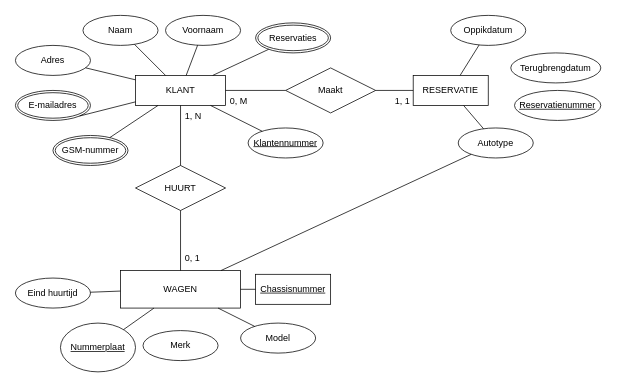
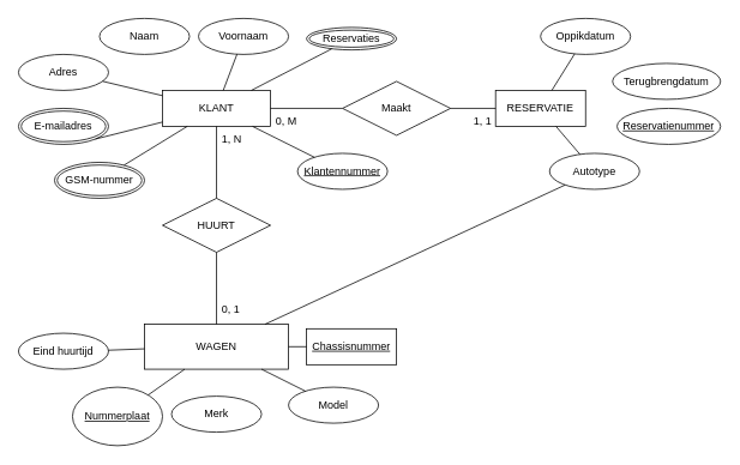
  <mxCell id="0" />
  <mxCell id="1" parent="0" />
  <mxCell id="2" value="WAGEN" style="rounded=0;whiteSpace=wrap;html=1;" vertex="1" parent="1"><mxGeometry x="160" y="360" width="160" height="50" as="geometry" /></mxCell>
  <mxCell id="3" value="KLANT" style="rounded=0;whiteSpace=wrap;html=1;" vertex="1" parent="1"><mxGeometry x="180" y="100" width="120" height="40" as="geometry" /></mxCell>
  <mxCell id="4" value="HUURT" style="shape=rhombus;perimeter=rhombusPerimeter;whiteSpace=wrap;html=1;align=center;" vertex="1" parent="1"><mxGeometry x="180" y="220" width="120" height="60" as="geometry" /></mxCell>
  <mxCell id="5" value="" style="endArrow=none;html=1;rounded=0;" edge="1" parent="1" source="3" target="4"><mxGeometry relative="1" as="geometry"><mxPoint x="170" y="330" as="sourcePoint" /><mxPoint x="330" y="330" as="targetPoint" /></mxGeometry></mxCell>
  <mxCell id="6" value="" style="endArrow=none;html=1;rounded=0;" edge="1" parent="1" source="4" target="2"><mxGeometry relative="1" as="geometry"><mxPoint x="-60" y="450" as="sourcePoint" /><mxPoint x="100" y="450" as="targetPoint" /></mxGeometry></mxCell>
  <mxCell id="7" value="Klantennummer" style="ellipse;whiteSpace=wrap;html=1;align=center;fontStyle=4;" vertex="1" parent="1"><mxGeometry x="330" y="170" width="100" height="40" as="geometry" /></mxCell>
  <mxCell id="8" value="Naam" style="ellipse;whiteSpace=wrap;html=1;align=center;" vertex="1" parent="1"><mxGeometry x="110" y="20" width="100" height="40" as="geometry" /></mxCell>
  <mxCell id="9" value="Voornaam" style="ellipse;whiteSpace=wrap;html=1;align=center;" vertex="1" parent="1"><mxGeometry x="220" y="20" width="100" height="40" as="geometry" /></mxCell>
  <mxCell id="10" value="Adres" style="ellipse;whiteSpace=wrap;html=1;align=center;" vertex="1" parent="1"><mxGeometry x="20" y="60" width="100" height="40" as="geometry" /></mxCell>
  <mxCell id="11" value="E-mailadres" style="ellipse;shape=doubleEllipse;margin=3;whiteSpace=wrap;html=1;align=center;" vertex="1" parent="1"><mxGeometry x="20" y="120" width="100" height="40" as="geometry" /></mxCell>
- <mxCell id="12" value="GSM-nummer" style="ellipse;shape=doubleEllipse;margin=3;whiteSpace=wrap;html=1;align=center;" vertex="1" parent="1"><mxGeometry x="70" y="180" width="100" height="40" as="geometry" /></mxCell>
+ <mxCell id="12" value="GSM-nummer" style="ellipse;shape=doubleEllipse;margin=3;whiteSpace=wrap;html=1;align=center;" vertex="1" parent="1"><mxGeometry x="60" y="180" width="100" height="40" as="geometry" /></mxCell>
  <mxCell id="13" value="" style="endArrow=none;html=1;rounded=0;" edge="1" parent="1" source="12" target="3"><mxGeometry relative="1" as="geometry"><mxPoint x="30" y="320" as="sourcePoint" /><mxPoint x="190" y="320" as="targetPoint" /></mxGeometry></mxCell>
  <mxCell id="14" value="" style="endArrow=none;html=1;rounded=0;exitX=1;exitY=1;exitDx=0;exitDy=0;" edge="1" parent="1" source="11" target="3"><mxGeometry relative="1" as="geometry"><mxPoint x="141.603" y="158.906" as="sourcePoint" /><mxPoint x="190" y="146" as="targetPoint" /></mxGeometry></mxCell>
  <mxCell id="15" value="" style="endArrow=none;html=1;rounded=0;" edge="1" parent="1" source="10" target="3"><mxGeometry relative="1" as="geometry"><mxPoint x="151.603" y="168.906" as="sourcePoint" /><mxPoint x="200" y="156" as="targetPoint" /></mxGeometry></mxCell>
  <mxCell id="16" value="" style="endArrow=none;html=1;rounded=0;" edge="1" parent="1" source="9" target="3"><mxGeometry relative="1" as="geometry"><mxPoint x="130" y="320" as="sourcePoint" /><mxPoint x="290" y="320" as="targetPoint" /></mxGeometry></mxCell>
- <mxCell id="17" value="" style="endArrow=none;html=1;rounded=0;" edge="1" parent="1" source="3" target="8"><mxGeometry relative="1" as="geometry"><mxPoint x="161.603" y="178.906" as="sourcePoint" /><mxPoint x="210" y="166" as="targetPoint" /></mxGeometry></mxCell>
  <mxCell id="18" value="" style="endArrow=none;html=1;rounded=0;" edge="1" parent="1" source="3" target="7"><mxGeometry relative="1" as="geometry"><mxPoint x="171.603" y="188.906" as="sourcePoint" /><mxPoint x="220" y="176" as="targetPoint" /></mxGeometry></mxCell>
  <mxCell id="19" value="Nummerplaat" style="ellipse;whiteSpace=wrap;html=1;align=center;fontStyle=4;" vertex="1" parent="1"><mxGeometry x="80" y="430" width="100" height="65" as="geometry" /></mxCell>
  <mxCell id="20" value="Merk" style="ellipse;whiteSpace=wrap;html=1;align=center;" vertex="1" parent="1"><mxGeometry x="190" y="440" width="100" height="40" as="geometry" /></mxCell>
  <mxCell id="21" value="Model" style="ellipse;whiteSpace=wrap;html=1;align=center;" vertex="1" parent="1"><mxGeometry x="320" y="430" width="100" height="40" as="geometry" /></mxCell>
  <mxCell id="22" value="Chassisnummer" style="whiteSpace=wrap;html=1;align=center;fontStyle=4;rounded=0;" vertex="1" parent="1"><mxGeometry x="340" y="365" width="100" height="40" as="geometry" /></mxCell>
  <mxCell id="23" value="" style="endArrow=none;html=1;rounded=0;" edge="1" parent="1" source="22" target="2"><mxGeometry relative="1" as="geometry"><mxPoint x="250" y="290" as="sourcePoint" /><mxPoint x="250" y="370" as="targetPoint" /></mxGeometry></mxCell>
  <mxCell id="24" value="" style="endArrow=none;html=1;rounded=0;" edge="1" parent="1" source="2" target="21"><mxGeometry relative="1" as="geometry"><mxPoint x="260" y="300" as="sourcePoint" /><mxPoint x="260" y="380" as="targetPoint" /></mxGeometry></mxCell>
  <mxCell id="25" value="" style="endArrow=none;html=1;rounded=0;" edge="1" parent="1" source="2" target="37"><mxGeometry relative="1" as="geometry"><mxPoint x="254" y="365" as="sourcePoint" /><mxPoint x="250" y="450" as="targetPoint" /></mxGeometry></mxCell>
  <mxCell id="26" value="" style="endArrow=none;html=1;rounded=0;" edge="1" parent="1" source="2" target="19"><mxGeometry relative="1" as="geometry"><mxPoint x="280" y="320" as="sourcePoint" /><mxPoint x="280" y="400" as="targetPoint" /></mxGeometry></mxCell>
  <mxCell id="27" value="1, N" style="text;strokeColor=none;fillColor=none;spacingLeft=4;spacingRight=4;overflow=hidden;rotatable=0;points=[[0,0.5],[1,0.5]];portConstraint=eastwest;fontSize=12;" vertex="1" parent="1"><mxGeometry x="240" y="140" width="40" height="30" as="geometry" /></mxCell>
  <mxCell id="28" value="0, 1" style="text;strokeColor=none;fillColor=none;spacingLeft=4;spacingRight=4;overflow=hidden;rotatable=0;points=[[0,0.5],[1,0.5]];portConstraint=eastwest;fontSize=12;" vertex="1" parent="1"><mxGeometry x="240" y="330" width="40" height="30" as="geometry" /></mxCell>
- <mxCell id="29" value="Reservaties" style="ellipse;shape=doubleEllipse;margin=3;whiteSpace=wrap;html=1;align=center;" vertex="1" parent="1"><mxGeometry x="340" y="30" width="100" height="40" as="geometry" /></mxCell>
+ <mxCell id="29" value="Reservaties" style="ellipse;shape=doubleEllipse;margin=3;whiteSpace=wrap;html=1;align=center;" vertex="1" parent="1"><mxGeometry x="340" y="30" width="100" height="25" as="geometry" /></mxCell>
  <mxCell id="30" value="" style="endArrow=none;html=1;rounded=0;" edge="1" parent="1" source="3" target="29"><mxGeometry relative="1" as="geometry"><mxPoint x="210" y="220" as="sourcePoint" /><mxPoint x="370" y="220" as="targetPoint" /></mxGeometry></mxCell>
  <mxCell id="31" value="Eind huurtijd" style="ellipse;whiteSpace=wrap;html=1;align=center;" vertex="1" parent="1"><mxGeometry x="20" y="370" width="100" height="40" as="geometry" /></mxCell>
  <mxCell id="32" value="" style="endArrow=none;html=1;rounded=0;" edge="1" parent="1" source="31" target="2"><mxGeometry relative="1" as="geometry"><mxPoint x="307.692" y="420" as="sourcePoint" /><mxPoint x="366.086" y="445.304" as="targetPoint" /></mxGeometry></mxCell>
  <mxCell id="33" value="RESERVATIE" style="whiteSpace=wrap;html=1;align=center;" vertex="1" parent="1"><mxGeometry x="550" y="100" width="100" height="40" as="geometry" /></mxCell>
  <mxCell id="34" value="Maakt" style="shape=rhombus;perimeter=rhombusPerimeter;whiteSpace=wrap;html=1;align=center;" vertex="1" parent="1"><mxGeometry x="380" y="90" width="120" height="60" as="geometry" /></mxCell>
  <mxCell id="35" value="" style="endArrow=none;html=1;rounded=0;" edge="1" parent="1" source="3" target="34"><mxGeometry relative="1" as="geometry"><mxPoint x="260" y="220" as="sourcePoint" /><mxPoint x="420" y="220" as="targetPoint" /></mxGeometry></mxCell>
  <mxCell id="36" value="" style="endArrow=none;html=1;rounded=0;" edge="1" parent="1" source="34" target="33"><mxGeometry relative="1" as="geometry"><mxPoint x="260" y="220" as="sourcePoint" /><mxPoint x="420" y="220" as="targetPoint" /></mxGeometry></mxCell>
  <mxCell id="37" value="Autotype" style="ellipse;whiteSpace=wrap;html=1;align=center;" vertex="1" parent="1"><mxGeometry x="610" y="170" width="100" height="40" as="geometry" /></mxCell>
  <mxCell id="38" value="1, 1" style="text;strokeColor=none;fillColor=none;spacingLeft=4;spacingRight=4;overflow=hidden;rotatable=0;points=[[0,0.5],[1,0.5]];portConstraint=eastwest;fontSize=12;" vertex="1" parent="1"><mxGeometry x="520" y="120" width="40" height="30" as="geometry" /></mxCell>
  <mxCell id="39" value="0, M" style="text;strokeColor=none;fillColor=none;spacingLeft=4;spacingRight=4;overflow=hidden;rotatable=0;points=[[0,0.5],[1,0.5]];portConstraint=eastwest;fontSize=12;" vertex="1" parent="1"><mxGeometry x="300" y="120" width="40" height="30" as="geometry" /></mxCell>
  <mxCell id="40" value="Terugbrengdatum" style="ellipse;whiteSpace=wrap;html=1;align=center;" vertex="1" parent="1"><mxGeometry x="680" y="70" width="120" height="40" as="geometry" /></mxCell>
  <mxCell id="41" value="Oppikdatum" style="ellipse;whiteSpace=wrap;html=1;align=center;" vertex="1" parent="1"><mxGeometry x="600" y="20" width="100" height="40" as="geometry" /></mxCell>
  <mxCell id="42" value="" style="endArrow=none;html=1;rounded=0;" edge="1" parent="1" source="33" target="41"><mxGeometry relative="1" as="geometry"><mxPoint x="590" y="110" as="sourcePoint" /><mxPoint x="720" y="120" as="targetPoint" /></mxGeometry></mxCell>
  <mxCell id="43" value="" style="endArrow=none;html=1;rounded=0;" edge="1" parent="1" source="33" target="37"><mxGeometry relative="1" as="geometry"><mxPoint x="550" y="240" as="sourcePoint" /><mxPoint x="710" y="240" as="targetPoint" /></mxGeometry></mxCell>
  <mxCell id="44" value="Reservatienummer" style="ellipse;whiteSpace=wrap;html=1;align=center;fontStyle=4;" vertex="1" parent="1"><mxGeometry x="685" y="120" width="115" height="40" as="geometry" /></mxCell>
